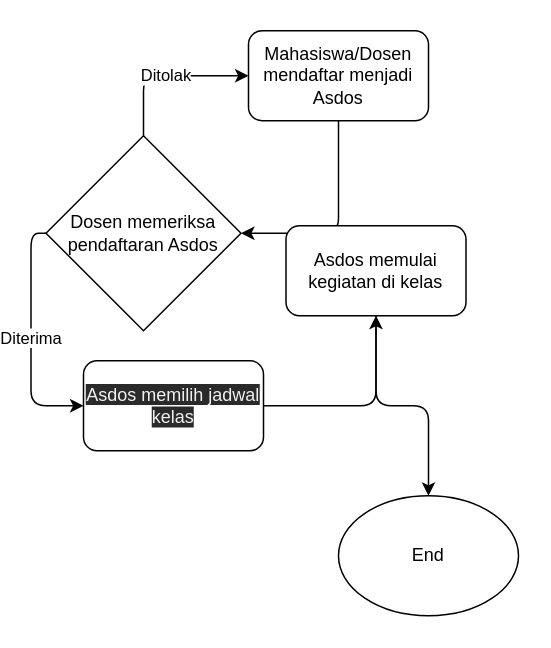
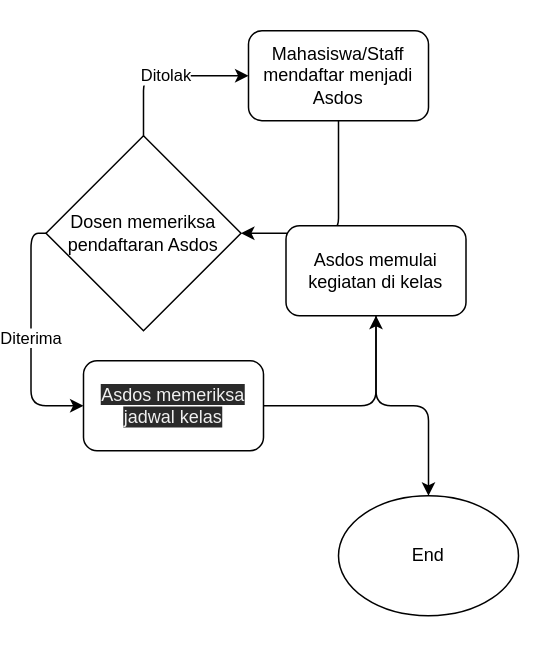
  <mxCell id="0" />
  <mxCell id="1" parent="0" />
  <mxCell id="2" value="" style="edgeStyle=orthogonalEdgeStyle;jumpStyle=arc;jumpSize=15;html=1;shadow=0;exitX=0.5;exitY=1;exitDx=0;exitDy=0;entryX=1;entryY=0.5;entryDx=0;entryDy=0;" edge="1" parent="1" source="3" target="6"><mxGeometry relative="1" as="geometry"><mxPoint x="285" y="190" as="targetPoint" /></mxGeometry></mxCell>
- <mxCell id="3" value="Mahasiswa/Dosen mendaftar menjadi Asdos" style="rounded=1;whiteSpace=wrap;html=1;strokeWidth=1;" vertex="1" parent="1"><mxGeometry x="155" y="20" width="120" height="60" as="geometry" /></mxCell>
+ <mxCell id="3" value="Mahasiswa/Staff mendaftar menjadi Asdos" style="rounded=1;whiteSpace=wrap;html=1;strokeWidth=1;" vertex="1" parent="1"><mxGeometry x="155" y="20" width="120" height="60" as="geometry" /></mxCell>
  <mxCell id="4" value="Diterima" style="edgeStyle=orthogonalEdgeStyle;jumpStyle=arc;jumpSize=15;html=1;shadow=0;exitX=0;exitY=0.5;exitDx=0;exitDy=0;entryX=0;entryY=0.5;entryDx=0;entryDy=0;" edge="1" parent="1" source="6" target="8"><mxGeometry relative="1" as="geometry" /></mxCell>
  <mxCell id="5" value="Ditolak" style="edgeStyle=orthogonalEdgeStyle;jumpStyle=arc;jumpSize=15;html=1;shadow=0;exitX=0.5;exitY=0;exitDx=0;exitDy=0;" edge="1" parent="1" source="6" target="3"><mxGeometry relative="1" as="geometry"><Array as="points"><mxPoint x="85" y="50" /></Array></mxGeometry></mxCell>
  <mxCell id="6" value="Dosen memeriksa &lt;br&gt;pendaftaran Asdos" style="rhombus;whiteSpace=wrap;html=1;strokeWidth=1;rounded=0;sketch=0;shadow=0;" vertex="1" parent="1"><mxGeometry x="20" y="90" width="130" height="130" as="geometry" /></mxCell>
  <mxCell id="7" value="" style="edgeStyle=orthogonalEdgeStyle;jumpStyle=arc;jumpSize=15;html=1;shadow=0;" edge="1" parent="1" source="8" target="10"><mxGeometry relative="1" as="geometry" /></mxCell>
- <mxCell id="8" value="&#10;&#10;&lt;span style=&quot;color: rgb(240, 240, 240); font-family: helvetica; font-size: 12px; font-style: normal; font-weight: 400; letter-spacing: normal; text-align: center; text-indent: 0px; text-transform: none; word-spacing: 0px; background-color: rgb(42, 42, 42); display: inline; float: none;&quot;&gt;Asdos memilih jadwal kelas&lt;/span&gt;&#10;&#10;" style="rounded=1;whiteSpace=wrap;html=1;shadow=0;sketch=0;strokeWidth=1;" vertex="1" parent="1"><mxGeometry x="45" y="240" width="120" height="60" as="geometry" /></mxCell>
+ <mxCell id="8" value="&#10;&#10;&lt;span style=&quot;color: rgb(240, 240, 240); font-family: helvetica; font-size: 12px; font-style: normal; font-weight: 400; letter-spacing: normal; text-align: center; text-indent: 0px; text-transform: none; word-spacing: 0px; background-color: rgb(42, 42, 42); display: inline; float: none;&quot;&gt;Asdos memeriksa jadwal kelas&lt;/span&gt;&#10;&#10;" style="rounded=1;whiteSpace=wrap;html=1;shadow=0;sketch=0;strokeWidth=1;" vertex="1" parent="1"><mxGeometry x="45" y="240" width="120" height="60" as="geometry" /></mxCell>
  <mxCell id="9" value="" style="edgeStyle=orthogonalEdgeStyle;jumpStyle=arc;jumpSize=15;html=1;shadow=0;" edge="1" parent="1" source="10" target="11"><mxGeometry relative="1" as="geometry"><mxPoint x="365" y="320" as="targetPoint" /></mxGeometry></mxCell>
  <mxCell id="10" value="Asdos memulai kegiatan di kelas" style="whiteSpace=wrap;html=1;rounded=1;shadow=0;sketch=0;strokeWidth=1;" vertex="1" parent="1"><mxGeometry x="180" y="150" width="120" height="60" as="geometry" /></mxCell>
  <mxCell id="11" value="End" style="ellipse;whiteSpace=wrap;html=1;rounded=0;shadow=0;sketch=0;strokeWidth=1;" vertex="1" parent="1"><mxGeometry x="215" y="330" width="120" height="80" as="geometry" /></mxCell>
